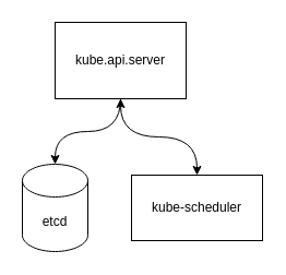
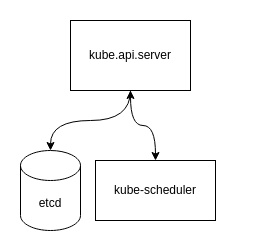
  <mxCell id="0" />
  <mxCell id="1" parent="0" />
  <mxCell id="2" style="edgeStyle=orthogonalEdgeStyle;rounded=0;orthogonalLoop=1;jettySize=auto;html=1;exitX=0.5;exitY=1;exitDx=0;exitDy=0;entryX=0.5;entryY=0;entryDx=0;entryDy=0;entryPerimeter=0;curved=1;" edge="1" parent="1" source="3" target="6"><mxGeometry relative="1" as="geometry" /></mxCell>
- <mxCell id="3" value="kube.api.server" style="rounded=0;whiteSpace=wrap;html=1;" vertex="1" parent="1"><mxGeometry x="50" y="20" width="120" height="70" as="geometry" /></mxCell>
+ <mxCell id="3" value="kube.api.server" style="rounded=0;whiteSpace=wrap;html=1;" vertex="1" parent="1"><mxGeometry x="70" y="20" width="120" height="70" as="geometry" /></mxCell>
  <mxCell id="4" style="edgeStyle=orthogonalEdgeStyle;rounded=0;orthogonalLoop=1;jettySize=auto;html=1;exitX=0.5;exitY=0;exitDx=0;exitDy=0;startArrow=classic;startFill=1;elbow=vertical;curved=1;entryX=0.5;entryY=1;entryDx=0;entryDy=0;" edge="1" parent="1" source="5" target="3"><mxGeometry relative="1" as="geometry"><mxPoint x="120" y="100" as="targetPoint" /></mxGeometry></mxCell>
- <mxCell id="5" value="kube-scheduler" style="rounded=0;whiteSpace=wrap;html=1;" vertex="1" parent="1"><mxGeometry x="120" y="160" width="120" height="60" as="geometry" /></mxCell>
+ <mxCell id="5" value="kube-scheduler" style="rounded=0;whiteSpace=wrap;html=1;" vertex="1" parent="1"><mxGeometry x="95" y="160" width="120" height="60" as="geometry" /></mxCell>
  <mxCell id="6" value="etcd" style="shape=cylinder3;whiteSpace=wrap;html=1;boundedLbl=1;backgroundOutline=1;size=15;" vertex="1" parent="1"><mxGeometry x="20" y="150" width="60" height="80" as="geometry" /></mxCell>
